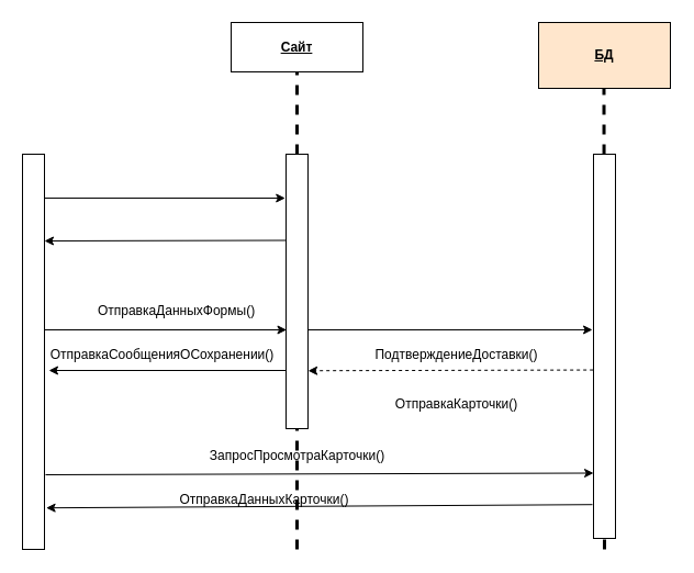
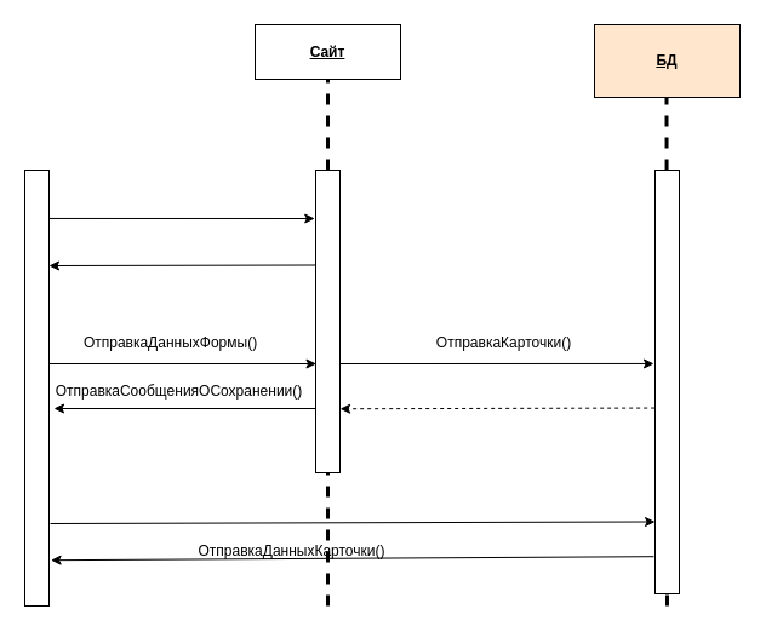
  <mxCell id="0" />
  <mxCell id="1" parent="0" />
  <mxCell id="2" value="" style="endArrow=none;dashed=1;html=1;rounded=0;entryX=0.5;entryY=1;entryDx=0;entryDy=0;jumpSize=7;strokeWidth=3;" edge="1" parent="1"><mxGeometry width="50" height="50" relative="1" as="geometry"><mxPoint x="550" y="500" as="sourcePoint" /><mxPoint x="549.5" y="80" as="targetPoint" /></mxGeometry></mxCell>
  <mxCell id="3" value="Сайт" style="rounded=0;whiteSpace=wrap;html=1;fontStyle=5" vertex="1" parent="1"><mxGeometry x="210" y="20" width="120" height="45" as="geometry" /></mxCell>
  <mxCell id="4" value="БД" style="rounded=0;whiteSpace=wrap;html=1;fontStyle=5;fillColor=#ffe6cc;" vertex="1" parent="1"><mxGeometry x="490" y="20" width="120" height="60" as="geometry" /></mxCell>
  <mxCell id="5" value="" style="rounded=0;whiteSpace=wrap;html=1;" vertex="1" parent="1"><mxGeometry x="20" y="140" width="20" height="360" as="geometry" /></mxCell>
  <mxCell id="6" value="" style="rounded=0;whiteSpace=wrap;html=1;" vertex="1" parent="1"><mxGeometry x="540" y="140" width="20" height="350" as="geometry" /></mxCell>
  <mxCell id="7" value="" style="endArrow=classic;html=1;rounded=0;exitX=1.015;exitY=0.111;exitDx=0;exitDy=0;exitPerimeter=0;entryX=-0.037;entryY=0.16;entryDx=0;entryDy=0;entryPerimeter=0;" edge="1" parent="1" source="5" target="22"><mxGeometry width="50" height="50" relative="1" as="geometry"><mxPoint x="140" y="230" as="sourcePoint" /><mxPoint x="190" y="180" as="targetPoint" /></mxGeometry></mxCell>
  <mxCell id="8" value="" style="endArrow=classic;html=1;rounded=0;exitX=-0.013;exitY=0.314;exitDx=0;exitDy=0;exitPerimeter=0;" edge="1" parent="1" source="22"><mxGeometry width="50" height="50" relative="1" as="geometry"><mxPoint x="39" y="220" as="sourcePoint" /><mxPoint x="40" y="219" as="targetPoint" /></mxGeometry></mxCell>
  <mxCell id="9" value="" style="endArrow=classic;html=1;rounded=0;exitX=1.013;exitY=0.114;exitDx=0;exitDy=0;exitPerimeter=0;entryX=0.053;entryY=0.114;entryDx=0;entryDy=0;entryPerimeter=0;" edge="1" parent="1"><mxGeometry width="50" height="50" relative="1" as="geometry"><mxPoint x="39.5" y="300" as="sourcePoint" /><mxPoint x="260.5" y="300" as="targetPoint" /></mxGeometry></mxCell>
- <mxCell id="10" value="ОтправкаДанныхФормы()" style="text;html=1;align=center;verticalAlign=middle;resizable=0;points=[];autosize=1;strokeColor=none;fillColor=none;" vertex="1" parent="1"><mxGeometry x="75" y="268" width="170" height="30" as="geometry" /></mxCell>
+ <mxCell id="10" value="ОтправкаДанныхФормы()" style="text;html=1;align=center;verticalAlign=middle;resizable=0;points=[];autosize=1;strokeColor=none;fillColor=none;" vertex="1" parent="1"><mxGeometry x="55" y="268" width="170" height="30" as="geometry" /></mxCell>
  <mxCell id="11" value="" style="endArrow=classic;html=1;rounded=0;exitX=1.013;exitY=0.114;exitDx=0;exitDy=0;exitPerimeter=0;entryX=-0.048;entryY=0.457;entryDx=0;entryDy=0;entryPerimeter=0;" edge="1" parent="1" target="6"><mxGeometry width="50" height="50" relative="1" as="geometry"><mxPoint x="280" y="300" as="sourcePoint" /><mxPoint x="501" y="300" as="targetPoint" /></mxGeometry></mxCell>
- <mxCell id="12" value="ОтправкаКарточки()" style="text;html=1;align=center;verticalAlign=middle;resizable=0;points=[];autosize=1;strokeColor=none;fillColor=none;" vertex="1" parent="1"><mxGeometry x="350" y="353" width="130" height="30" as="geometry" /></mxCell>
+ <mxCell id="12" value="ОтправкаКарточки()" style="text;html=1;align=center;verticalAlign=middle;resizable=0;points=[];autosize=1;strokeColor=none;fillColor=none;" vertex="1" parent="1"><mxGeometry x="350" y="268" width="130" height="30" as="geometry" /></mxCell>
  <mxCell id="13" value="" style="endArrow=classic;html=1;rounded=0;exitX=-0.083;exitY=0.227;exitDx=0;exitDy=0;exitPerimeter=0;entryX=1.005;entryY=0.789;entryDx=0;entryDy=0;entryPerimeter=0;dashed=1;" edge="1" parent="1" target="22"><mxGeometry width="50" height="50" relative="1" as="geometry"><mxPoint x="539.66" y="336.55" as="sourcePoint" /><mxPoint x="280" y="338" as="targetPoint" /></mxGeometry></mxCell>
- <mxCell id="14" value="ПодтверждениеДоставки()" style="text;html=1;align=center;verticalAlign=middle;resizable=0;points=[];autosize=1;strokeColor=none;fillColor=none;" vertex="1" parent="1"><mxGeometry x="330" y="308" width="170" height="30" as="geometry" /></mxCell>
  <mxCell id="15" value="" style="endArrow=classic;html=1;rounded=0;exitX=-0.083;exitY=0.227;exitDx=0;exitDy=0;exitPerimeter=0;entryX=1.117;entryY=0.227;entryDx=0;entryDy=0;entryPerimeter=0;" edge="1" parent="1"><mxGeometry width="50" height="50" relative="1" as="geometry"><mxPoint x="260" y="337" as="sourcePoint" /><mxPoint x="44" y="337" as="targetPoint" /></mxGeometry></mxCell>
  <mxCell id="16" value="ОтправкаСообщенияОСохранении()" style="text;html=1;align=center;verticalAlign=middle;resizable=0;points=[];autosize=1;strokeColor=none;fillColor=none;" vertex="1" parent="1"><mxGeometry x="32" y="308" width="230" height="30" as="geometry" /></mxCell>
  <mxCell id="17" value="" style="endArrow=classic;html=1;rounded=0;exitX=1.013;exitY=0.114;exitDx=0;exitDy=0;exitPerimeter=0;entryX=0.003;entryY=0.83;entryDx=0;entryDy=0;entryPerimeter=0;" edge="1" parent="1" target="6"><mxGeometry width="50" height="50" relative="1" as="geometry"><mxPoint x="41" y="432" as="sourcePoint" /><mxPoint x="262" y="432" as="targetPoint" /></mxGeometry></mxCell>
- <mxCell id="18" value="ЗапросПросмотраКарточки()" style="text;html=1;align=center;verticalAlign=middle;resizable=0;points=[];autosize=1;strokeColor=none;fillColor=none;" vertex="1" parent="1"><mxGeometry x="180" y="400" width="180" height="30" as="geometry" /></mxCell>
  <mxCell id="19" value="" style="endArrow=classic;html=1;rounded=0;exitX=-0.05;exitY=0.912;exitDx=0;exitDy=0;exitPerimeter=0;entryX=1.08;entryY=0.895;entryDx=0;entryDy=0;entryPerimeter=0;" edge="1" parent="1" source="6" target="5"><mxGeometry width="50" height="50" relative="1" as="geometry"><mxPoint x="45" y="532" as="sourcePoint" /><mxPoint x="540" y="530" as="targetPoint" /></mxGeometry></mxCell>
  <mxCell id="20" value="ОтправкаДанныхКарточки()" style="text;html=1;align=center;verticalAlign=middle;resizable=0;points=[];autosize=1;strokeColor=none;fillColor=none;" vertex="1" parent="1"><mxGeometry x="150" y="440" width="180" height="30" as="geometry" /></mxCell>
  <mxCell id="21" value="" style="endArrow=none;dashed=1;html=1;rounded=0;entryX=0.5;entryY=1;entryDx=0;entryDy=0;jumpSize=7;strokeWidth=3;" edge="1" parent="1" target="3"><mxGeometry width="50" height="50" relative="1" as="geometry"><mxPoint x="270" y="500" as="sourcePoint" /><mxPoint x="280" y="260" as="targetPoint" /></mxGeometry></mxCell>
  <mxCell id="22" value="" style="rounded=0;whiteSpace=wrap;html=1;" vertex="1" parent="1"><mxGeometry x="260" y="140" width="20" height="250" as="geometry" /></mxCell>
